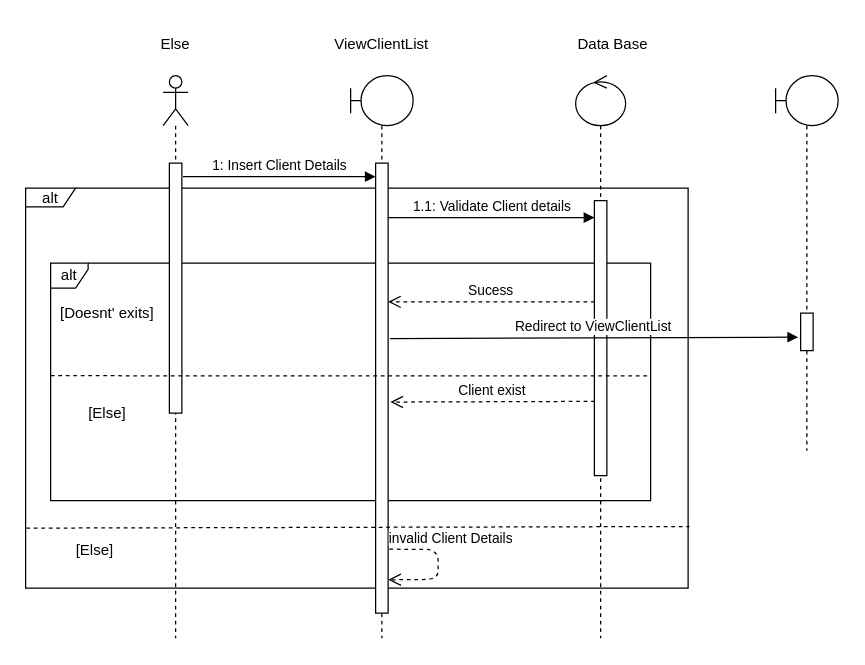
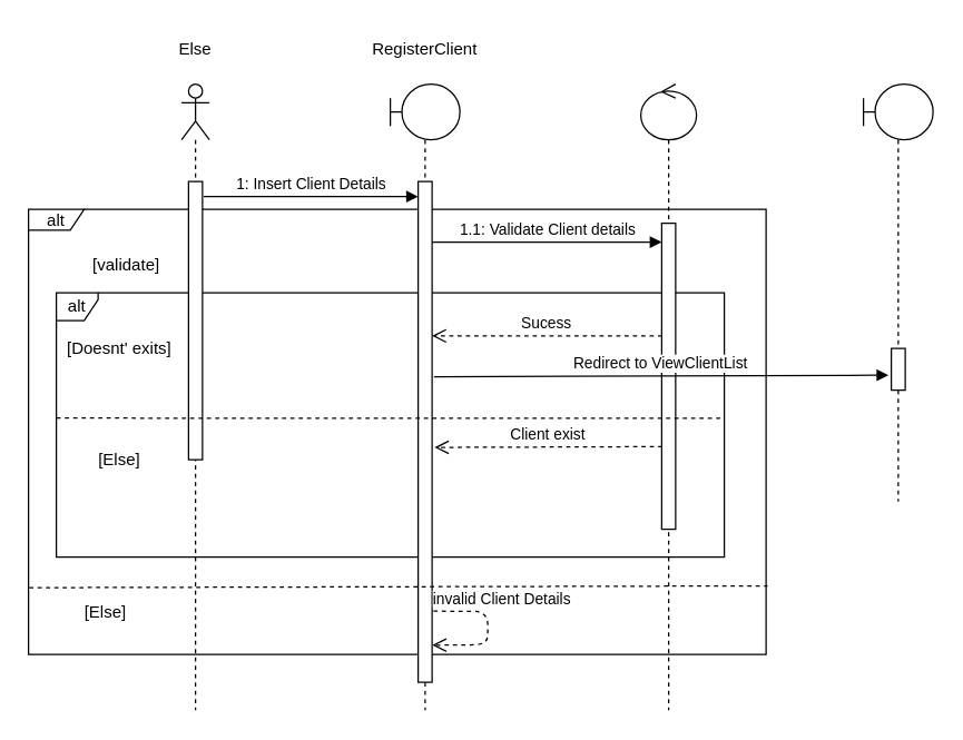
  <mxCell id="0" />
  <mxCell id="1" parent="0" />
  <mxCell id="2" value="alt" style="shape=umlFrame;whiteSpace=wrap;html=1;width=40;height=15;" vertex="1" parent="1"><mxGeometry x="20" y="150" width="530" height="320" as="geometry" /></mxCell>
  <mxCell id="3" value="alt" style="shape=umlFrame;whiteSpace=wrap;html=1;width=30;height=20;" vertex="1" parent="1"><mxGeometry x="40" y="210" width="480" height="190" as="geometry" /></mxCell>
  <mxCell id="4" value="" style="shape=umlLifeline;participant=umlActor;perimeter=lifelinePerimeter;whiteSpace=wrap;html=1;container=1;collapsible=0;recursiveResize=0;verticalAlign=top;spacingTop=36;outlineConnect=0;" vertex="1" parent="1"><mxGeometry x="130" y="60" width="20" height="450" as="geometry" /></mxCell>
  <mxCell id="5" value="" style="html=1;points=[];perimeter=orthogonalPerimeter;" vertex="1" parent="4"><mxGeometry x="5" y="70" width="10" height="200" as="geometry" /></mxCell>
  <mxCell id="6" value="Else" style="text;html=1;strokeColor=none;fillColor=none;align=center;verticalAlign=middle;whiteSpace=wrap;rounded=0;" vertex="1" parent="1"><mxGeometry x="110" y="20" width="60" height="30" as="geometry" /></mxCell>
  <mxCell id="7" value="" style="shape=umlLifeline;participant=umlBoundary;perimeter=lifelinePerimeter;whiteSpace=wrap;html=1;container=1;collapsible=0;recursiveResize=0;verticalAlign=top;spacingTop=36;outlineConnect=0;" vertex="1" parent="1"><mxGeometry x="280" y="60" width="50" height="450" as="geometry" /></mxCell>
  <mxCell id="8" value="" style="html=1;points=[];perimeter=orthogonalPerimeter;" vertex="1" parent="7"><mxGeometry x="20" y="70" width="10" height="360" as="geometry" /></mxCell>
  <mxCell id="9" value="invalid Client Details" style="html=1;verticalAlign=bottom;endArrow=open;dashed=1;endSize=8;exitX=1.099;exitY=0.858;exitDx=0;exitDy=0;exitPerimeter=0;entryX=1.016;entryY=0.926;entryDx=0;entryDy=0;entryPerimeter=0;" edge="1" parent="7" source="8" target="8"><mxGeometry x="-0.241" y="10" relative="1" as="geometry"><mxPoint x="150" y="320" as="sourcePoint" /><mxPoint x="70" y="320" as="targetPoint" /><Array as="points"><mxPoint x="70" y="379" /><mxPoint x="70" y="403" /></Array><mxPoint as="offset" /></mxGeometry></mxCell>
- <mxCell id="10" value="ViewClientList" style="text;html=1;strokeColor=none;fillColor=none;align=center;verticalAlign=middle;whiteSpace=wrap;rounded=0;" vertex="1" parent="1"><mxGeometry x="255" y="20" width="100" height="30" as="geometry" /></mxCell>
+ <mxCell id="10" value="RegisterClient" style="text;html=1;strokeColor=none;fillColor=none;align=center;verticalAlign=middle;whiteSpace=wrap;rounded=0;" vertex="1" parent="1"><mxGeometry x="255" y="20" width="100" height="30" as="geometry" /></mxCell>
  <mxCell id="11" value="" style="shape=umlLifeline;participant=umlControl;perimeter=lifelinePerimeter;whiteSpace=wrap;html=1;container=1;collapsible=0;recursiveResize=0;verticalAlign=top;spacingTop=36;outlineConnect=0;" vertex="1" parent="1"><mxGeometry x="460" y="60" width="40" height="450" as="geometry" /></mxCell>
  <mxCell id="12" value="" style="html=1;points=[];perimeter=orthogonalPerimeter;" vertex="1" parent="11"><mxGeometry x="15" y="100" width="10" height="220" as="geometry" /></mxCell>
- <mxCell id="13" value="Data Base" style="text;html=1;strokeColor=none;fillColor=none;align=center;verticalAlign=middle;whiteSpace=wrap;rounded=0;" vertex="1" parent="1"><mxGeometry x="440" y="20" width="100" height="30" as="geometry" /></mxCell>
  <mxCell id="14" value="" style="shape=umlLifeline;participant=umlBoundary;perimeter=lifelinePerimeter;whiteSpace=wrap;html=1;container=1;collapsible=0;recursiveResize=0;verticalAlign=top;spacingTop=36;outlineConnect=0;" vertex="1" parent="1"><mxGeometry x="620" y="60" width="50" height="300" as="geometry" /></mxCell>
  <mxCell id="15" value="" style="html=1;points=[];perimeter=orthogonalPerimeter;" vertex="1" parent="14"><mxGeometry x="20" y="190" width="10" height="30" as="geometry" /></mxCell>
  <mxCell id="16" value="1: Insert Client Details" style="html=1;verticalAlign=bottom;endArrow=block;exitX=1.093;exitY=0.054;exitDx=0;exitDy=0;exitPerimeter=0;" edge="1" parent="1" source="5" target="8"><mxGeometry width="80" relative="1" as="geometry"><mxPoint x="260" y="250" as="sourcePoint" /><mxPoint x="340" y="250" as="targetPoint" /></mxGeometry></mxCell>
  <mxCell id="17" value="1.1: Validate Client details" style="html=1;verticalAlign=bottom;endArrow=block;exitX=0.987;exitY=0.121;exitDx=0;exitDy=0;exitPerimeter=0;" edge="1" parent="1" source="8" target="12"><mxGeometry width="80" relative="1" as="geometry"><mxPoint x="370" y="210" as="sourcePoint" /><mxPoint x="450" y="210" as="targetPoint" /></mxGeometry></mxCell>
+ <mxCell id="18" value="[validate]" style="text;html=1;align=center;verticalAlign=middle;resizable=0;points=[];autosize=1;strokeColor=none;fillColor=none;" vertex="1" parent="1"><mxGeometry x="60" y="180" width="60" height="20" as="geometry" /></mxCell>
  <mxCell id="19" value="[Doesnt' exits]" style="text;html=1;align=center;verticalAlign=middle;resizable=0;points=[];autosize=1;strokeColor=none;fillColor=none;" vertex="1" parent="1"><mxGeometry x="40" y="240" width="90" height="20" as="geometry" /></mxCell>
  <mxCell id="20" value="Sucess" style="html=1;verticalAlign=bottom;endArrow=open;dashed=1;endSize=8;exitX=0.031;exitY=0.368;exitDx=0;exitDy=0;exitPerimeter=0;" edge="1" parent="1" source="12" target="8"><mxGeometry relative="1" as="geometry"><mxPoint x="350" y="300" as="sourcePoint" /><mxPoint x="270" y="300" as="targetPoint" /></mxGeometry></mxCell>
  <mxCell id="21" value="" style="endArrow=none;dashed=1;html=1;exitX=0.038;exitY=0.469;exitDx=0;exitDy=0;exitPerimeter=0;entryX=1;entryY=0.475;entryDx=0;entryDy=0;entryPerimeter=0;" edge="1" parent="1" source="2" target="3"><mxGeometry width="50" height="50" relative="1" as="geometry"><mxPoint x="290" y="330" as="sourcePoint" /><mxPoint x="340" y="280" as="targetPoint" /></mxGeometry></mxCell>
  <mxCell id="22" value="Client exist" style="html=1;verticalAlign=bottom;endArrow=open;dashed=1;endSize=8;exitX=0.044;exitY=0.73;exitDx=0;exitDy=0;exitPerimeter=0;entryX=1.183;entryY=0.531;entryDx=0;entryDy=0;entryPerimeter=0;" edge="1" parent="1" source="12" target="8"><mxGeometry relative="1" as="geometry"><mxPoint x="485.31" y="250.96" as="sourcePoint" /><mxPoint x="320" y="250.96" as="targetPoint" /></mxGeometry></mxCell>
  <mxCell id="23" value="[Else]" style="text;html=1;align=center;verticalAlign=middle;resizable=0;points=[];autosize=1;strokeColor=none;fillColor=none;" vertex="1" parent="1"><mxGeometry x="60" y="320" width="50" height="20" as="geometry" /></mxCell>
  <mxCell id="24" value="Redirect to ViewClientList" style="html=1;verticalAlign=bottom;endArrow=block;exitX=1.141;exitY=0.39;exitDx=0;exitDy=0;exitPerimeter=0;entryX=-0.201;entryY=0.641;entryDx=0;entryDy=0;entryPerimeter=0;" edge="1" parent="1" source="8" target="15"><mxGeometry width="80" relative="1" as="geometry"><mxPoint x="420" y="270" as="sourcePoint" /><mxPoint x="500" y="270" as="targetPoint" /></mxGeometry></mxCell>
  <mxCell id="25" value="" style="endArrow=none;dashed=1;html=1;exitX=0.001;exitY=0.85;exitDx=0;exitDy=0;exitPerimeter=0;entryX=1.002;entryY=0.846;entryDx=0;entryDy=0;entryPerimeter=0;" edge="1" parent="1" source="2" target="2"><mxGeometry width="50" height="50" relative="1" as="geometry"><mxPoint x="260" y="340" as="sourcePoint" /><mxPoint x="310" y="290" as="targetPoint" /></mxGeometry></mxCell>
  <mxCell id="26" value="[Else]" style="text;html=1;align=center;verticalAlign=middle;resizable=0;points=[];autosize=1;strokeColor=none;fillColor=none;" vertex="1" parent="1"><mxGeometry x="50" y="430" width="50" height="20" as="geometry" /></mxCell>
